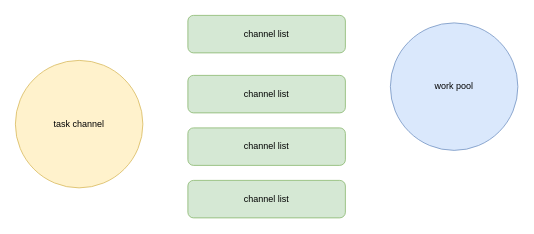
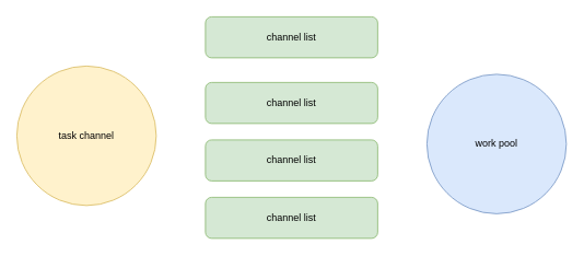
  <mxCell id="0" />
  <mxCell id="1" parent="0" />
  <mxCell id="2" value="task channel" style="ellipse;whiteSpace=wrap;html=1;aspect=fixed;fillColor=#fff2cc;strokeColor=#d6b656;" vertex="1" parent="1"><mxGeometry x="20" y="80" width="170" height="170" as="geometry" /></mxCell>
- <mxCell id="3" value="work pool" style="ellipse;whiteSpace=wrap;html=1;aspect=fixed;fillColor=#dae8fc;strokeColor=#6c8ebf;" vertex="1" parent="1"><mxGeometry x="520" y="30" width="170" height="170" as="geometry" /></mxCell>
+ <mxCell id="3" value="work pool" style="ellipse;whiteSpace=wrap;html=1;aspect=fixed;fillColor=#dae8fc;strokeColor=#6c8ebf;" vertex="1" parent="1"><mxGeometry x="520" y="90" width="170" height="170" as="geometry" /></mxCell>
  <mxCell id="4" value="channel list" style="rounded=1;whiteSpace=wrap;html=1;fillColor=#d5e8d4;strokeColor=#82b366;" vertex="1" parent="1"><mxGeometry x="250" y="20" width="210" height="50" as="geometry" /></mxCell>
  <mxCell id="5" value="channel list" style="rounded=1;whiteSpace=wrap;html=1;fillColor=#d5e8d4;strokeColor=#82b366;" vertex="1" parent="1"><mxGeometry x="250" y="100" width="210" height="50" as="geometry" /></mxCell>
  <mxCell id="6" value="channel list" style="rounded=1;whiteSpace=wrap;html=1;fillColor=#d5e8d4;strokeColor=#82b366;" vertex="1" parent="1"><mxGeometry x="250" y="170" width="210" height="50" as="geometry" /></mxCell>
  <mxCell id="7" value="channel list" style="rounded=1;whiteSpace=wrap;html=1;fillColor=#d5e8d4;strokeColor=#82b366;" vertex="1" parent="1"><mxGeometry x="250" y="240" width="210" height="50" as="geometry" /></mxCell>
